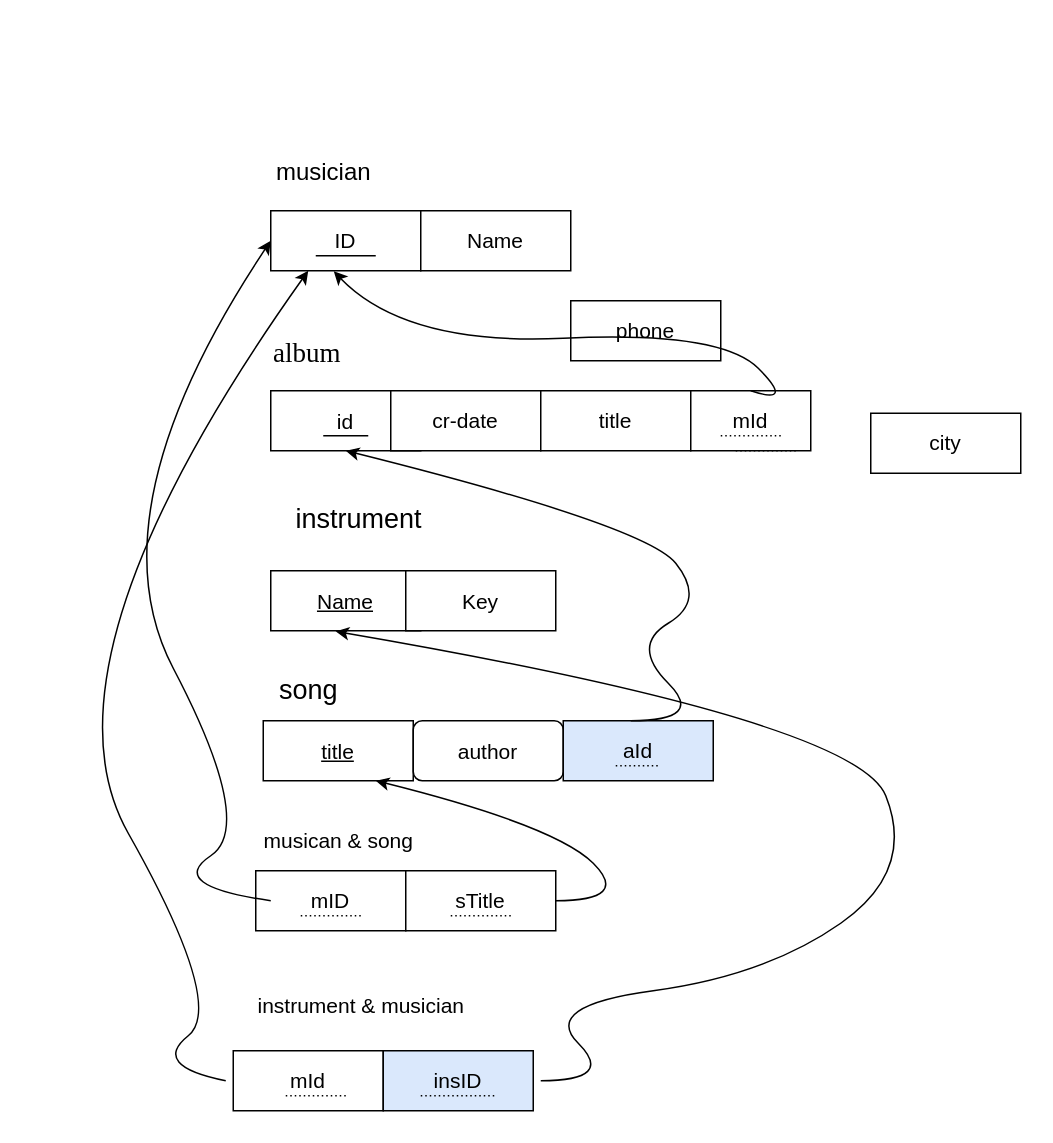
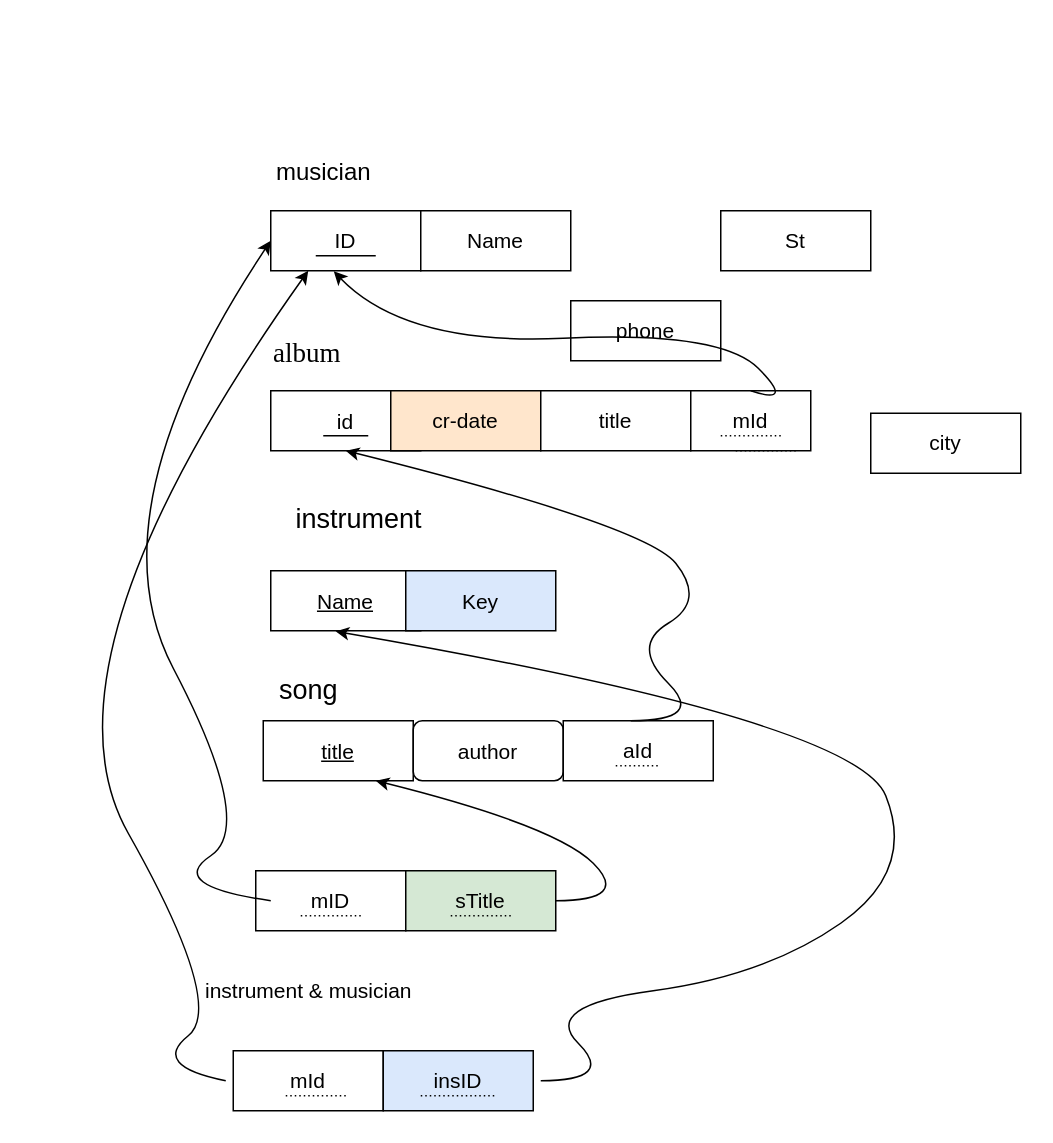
  <mxCell id="0" />
  <mxCell id="1" parent="0" />
  <mxCell id="2" value="&lt;font style=&quot;font-size: 14px;&quot;&gt;ID&lt;/font&gt;" style="whiteSpace=wrap;html=1;align=center;" vertex="1" parent="1"><mxGeometry x="180" y="140" width="100" height="40" as="geometry" /></mxCell>
  <mxCell id="3" value="" style="endArrow=none;html=1;rounded=0;fontSize=14;" edge="1" parent="1"><mxGeometry relative="1" as="geometry"><mxPoint x="210" y="170" as="sourcePoint" /><mxPoint x="250" y="170" as="targetPoint" /></mxGeometry></mxCell>
  <mxCell id="4" value="&lt;p style=&quot;direction: ltr; unicode-bidi: embed;&quot; align=&quot;center&quot; class=&quot;MsoNormal&quot;&gt;Name&lt;/p&gt;" style="whiteSpace=wrap;html=1;align=center;fontSize=14;" vertex="1" parent="1"><mxGeometry x="280" y="140" width="100" height="40" as="geometry" /></mxCell>
  <mxCell id="5" value="&lt;p style=&quot;direction: ltr; unicode-bidi: embed;&quot; align=&quot;center&quot; class=&quot;MsoNormal&quot;&gt;phone&lt;/p&gt;" style="whiteSpace=wrap;html=1;align=center;fontSize=14;" vertex="1" parent="1"><mxGeometry x="380" y="200" width="100" height="40" as="geometry" /></mxCell>
+ <mxCell id="6" value="&lt;p style=&quot;direction: ltr; unicode-bidi: embed;&quot; align=&quot;center&quot; class=&quot;MsoNormal&quot;&gt;St&lt;/p&gt;" style="whiteSpace=wrap;html=1;align=center;fontSize=14;" vertex="1" parent="1"><mxGeometry x="480" y="140" width="100" height="40" as="geometry" /></mxCell>
  <mxCell id="7" value="&lt;p style=&quot;direction: ltr; unicode-bidi: embed;&quot; align=&quot;center&quot; class=&quot;MsoNormal&quot;&gt;city&lt;/p&gt;" style="whiteSpace=wrap;html=1;align=center;fontSize=14;" vertex="1" parent="1"><mxGeometry x="580" y="275" width="100" height="40" as="geometry" /></mxCell>
  <mxCell id="8" value="&lt;font style=&quot;font-size: 18px;&quot;&gt;&lt;br&gt;&lt;br&gt;&lt;br&gt;&lt;/font&gt;&lt;p align=&quot;center&quot; class=&quot;MsoNormal&quot;&gt;&lt;span&gt;&lt;font size=&quot;3&quot;&gt;musician&lt;/font&gt;&lt;/span&gt;&lt;/p&gt;&lt;font size=&quot;3&quot;&gt;&lt;br&gt;&lt;br&gt;&lt;br&gt;&lt;br&gt;&lt;br&gt;&lt;/font&gt;" style="text;html=1;align=center;verticalAlign=middle;resizable=0;points=[];autosize=1;strokeColor=none;fillColor=none;fontSize=14;" vertex="1" parent="1"><mxGeometry x="170" y="20" width="90" height="220" as="geometry" /></mxCell>
  <mxCell id="9" value="&lt;p style=&quot;text-align:center;direction:ltr;&#10;unicode-bidi:embed&quot; align=&quot;center&quot; class=&quot;MsoNormal&quot;&gt;&lt;span style=&quot;font-family:&amp;quot;TimesNewRomanPSMT&amp;quot;,serif;&#10;mso-bidi-font-family:TimesNewRomanPSMT&quot;&gt;album&lt;/span&gt;&lt;/p&gt;" style="text;whiteSpace=wrap;html=1;fontSize=18;" vertex="1" parent="1"><mxGeometry x="180" y="200" width="80" height="50" as="geometry" /></mxCell>
  <mxCell id="10" value="&lt;font style=&quot;font-size: 14px;&quot;&gt;id&lt;/font&gt;" style="whiteSpace=wrap;html=1;align=center;fontSize=18;" vertex="1" parent="1"><mxGeometry x="180" y="260" width="100" height="40" as="geometry" /></mxCell>
  <mxCell id="11" value="" style="endArrow=none;html=1;rounded=0;fontSize=14;" edge="1" parent="1"><mxGeometry relative="1" as="geometry"><mxPoint x="215" y="290" as="sourcePoint" /><mxPoint x="245" y="290" as="targetPoint" /></mxGeometry></mxCell>
- <mxCell id="12" value="&lt;p style=&quot;direction: ltr; unicode-bidi: embed;&quot; align=&quot;center&quot; class=&quot;MsoNormal&quot;&gt;cr-date&lt;/p&gt;" style="whiteSpace=wrap;html=1;align=center;fontSize=14;" vertex="1" parent="1"><mxGeometry x="260" y="260" width="100" height="40" as="geometry" /></mxCell>
+ <mxCell id="12" value="&lt;p style=&quot;direction: ltr; unicode-bidi: embed;&quot; align=&quot;center&quot; class=&quot;MsoNormal&quot;&gt;cr-date&lt;/p&gt;" style="whiteSpace=wrap;html=1;align=center;fontSize=14;fillColor=#ffe6cc;" vertex="1" parent="1"><mxGeometry x="260" y="260" width="100" height="40" as="geometry" /></mxCell>
  <mxCell id="13" value="&lt;p style=&quot;direction: ltr; unicode-bidi: embed;&quot; align=&quot;center&quot; class=&quot;MsoNormal&quot;&gt;title&lt;/p&gt;" style="whiteSpace=wrap;html=1;align=center;fontSize=14;" vertex="1" parent="1"><mxGeometry x="360" y="260" width="100" height="40" as="geometry" /></mxCell>
  <mxCell id="14" value="&lt;p align=&quot;center&quot; class=&quot;MsoNormal&quot;&gt;&lt;span&gt;&lt;font style=&quot;font-size: 18px;&quot;&gt;instrument&lt;/font&gt;&lt;/span&gt;&lt;span dir=&quot;RTL&quot; lang=&quot;AR-EG&quot;&gt;&lt;/span&gt;&lt;/p&gt;" style="text;whiteSpace=wrap;html=1;fontSize=14;" vertex="1" parent="1"><mxGeometry x="195" y="315" width="90" height="50" as="geometry" /></mxCell>
  <mxCell id="15" value="&lt;p style=&quot;direction: ltr; unicode-bidi: embed;&quot; align=&quot;center&quot; class=&quot;MsoNormal&quot;&gt;&lt;u&gt;&lt;font style=&quot;font-size: 14px;&quot;&gt;Name&lt;/font&gt;&lt;/u&gt;&lt;/p&gt;" style="whiteSpace=wrap;html=1;align=center;fontSize=18;" vertex="1" parent="1"><mxGeometry x="180" y="380" width="100" height="40" as="geometry" /></mxCell>
- <mxCell id="16" value="&lt;p style=&quot;direction: ltr; unicode-bidi: embed;&quot; align=&quot;center&quot; class=&quot;MsoNormal&quot;&gt;&lt;font style=&quot;font-size: 14px;&quot;&gt;Key&lt;/font&gt;&lt;/p&gt;" style="whiteSpace=wrap;html=1;align=center;fontSize=18;" vertex="1" parent="1"><mxGeometry x="270" y="380" width="100" height="40" as="geometry" /></mxCell>
+ <mxCell id="16" value="&lt;p style=&quot;direction: ltr; unicode-bidi: embed;&quot; align=&quot;center&quot; class=&quot;MsoNormal&quot;&gt;&lt;font style=&quot;font-size: 14px;&quot;&gt;Key&lt;/font&gt;&lt;/p&gt;" style="whiteSpace=wrap;html=1;align=center;fontSize=18;fillColor=#dae8fc;" vertex="1" parent="1"><mxGeometry x="270" y="380" width="100" height="40" as="geometry" /></mxCell>
  <mxCell id="17" value="&lt;p style=&quot;direction: ltr; unicode-bidi: embed;&quot; align=&quot;center&quot; class=&quot;MsoNormal&quot;&gt;&lt;font style=&quot;font-size: 18px;&quot;&gt;song&lt;/font&gt;&lt;/p&gt;" style="text;html=1;align=center;verticalAlign=middle;resizable=0;points=[];autosize=1;strokeColor=none;fillColor=none;fontSize=14;" vertex="1" parent="1"><mxGeometry x="175" y="430" width="60" height="60" as="geometry" /></mxCell>
  <mxCell id="18" value="&lt;p style=&quot;direction: ltr; unicode-bidi: embed;&quot; align=&quot;center&quot; class=&quot;MsoNormal&quot;&gt;&lt;u&gt;&lt;font style=&quot;font-size: 14px;&quot;&gt;title&lt;/font&gt;&lt;/u&gt;&lt;/p&gt;" style="whiteSpace=wrap;html=1;align=center;fontSize=18;" vertex="1" parent="1"><mxGeometry x="175" y="480" width="100" height="40" as="geometry" /></mxCell>
  <mxCell id="19" value="&lt;p style=&quot;direction: ltr; unicode-bidi: embed;&quot; align=&quot;center&quot; class=&quot;MsoNormal&quot;&gt;&lt;font style=&quot;font-size: 14px;&quot;&gt;author&lt;/font&gt;&lt;/p&gt;" style="whiteSpace=wrap;html=1;align=center;fontSize=18;rounded=1;" vertex="1" parent="1"><mxGeometry x="275" y="480" width="100" height="40" as="geometry" /></mxCell>
  <mxCell id="20" value="mId" style="whiteSpace=wrap;html=1;align=center;fontSize=14;" vertex="1" parent="1"><mxGeometry x="460" y="260" width="80" height="40" as="geometry" /></mxCell>
  <mxCell id="21" value="" style="curved=1;endArrow=classic;html=1;rounded=0;fontSize=14;entryX=0.42;entryY=1.01;entryDx=0;entryDy=0;entryPerimeter=0;exitX=0.5;exitY=0;exitDx=0;exitDy=0;" edge="1" parent="1" source="20" target="2"><mxGeometry width="50" height="50" relative="1" as="geometry"><mxPoint x="530" y="280" as="sourcePoint" /><mxPoint y="180" as="targetPoint" x="110" /><Array as="points"><mxPoint x="530" y="270" /><mxPoint x="480" y="220" /><mxPoint x="270" y="230" /></Array></mxGeometry></mxCell>
- <mxCell id="22" value="aId" style="whiteSpace=wrap;html=1;align=center;fontSize=14;fillColor=#dae8fc;" vertex="1" parent="1"><mxGeometry x="375" y="480" width="100" height="40" as="geometry" /></mxCell>
+ <mxCell id="22" value="aId" style="whiteSpace=wrap;html=1;align=center;fontSize=14;" vertex="1" parent="1"><mxGeometry x="375" y="480" width="100" height="40" as="geometry" /></mxCell>
  <mxCell id="23" value="" style="curved=1;endArrow=classic;html=1;rounded=0;fontSize=14;entryX=0.5;entryY=1;entryDx=0;entryDy=0;" edge="1" parent="1" target="10"><mxGeometry width="50" height="50" relative="1" as="geometry"><mxPoint x="420" y="480" as="sourcePoint" /><mxPoint x="470" y="430" as="targetPoint" /><Array as="points"><mxPoint x="470" y="480" /><mxPoint x="420" y="430" /><mxPoint x="470" y="400" /><mxPoint x="430" y="350" /></Array></mxGeometry></mxCell>
  <mxCell id="24" value="mID" style="whiteSpace=wrap;html=1;align=center;fontSize=14;" vertex="1" parent="1"><mxGeometry x="170" y="580" width="100" height="40" as="geometry" /></mxCell>
- <mxCell id="25" value="sTitle" style="whiteSpace=wrap;html=1;align=center;fontSize=14;" vertex="1" parent="1"><mxGeometry x="270" y="580" width="100" height="40" as="geometry" /></mxCell>
+ <mxCell id="25" value="sTitle" style="whiteSpace=wrap;html=1;align=center;fontSize=14;fillColor=#d5e8d4;" vertex="1" parent="1"><mxGeometry x="270" y="580" width="100" height="40" as="geometry" /></mxCell>
  <mxCell id="26" value="" style="curved=1;endArrow=classic;html=1;rounded=0;fontSize=14;entryX=0;entryY=0.5;entryDx=0;entryDy=0;" edge="1" parent="1" target="2"><mxGeometry width="50" height="50" relative="1" as="geometry"><mxPoint x="180" y="600" as="sourcePoint" /><mxPoint x="220" y="550" as="targetPoint" /><Array as="points"><mxPoint y="590" x="110" /><mxPoint x="170" y="550" /><mxPoint x="60" y="340" /></Array></mxGeometry></mxCell>
- <mxCell id="27" value="musican &amp;amp; song" style="text;html=1;align=center;verticalAlign=middle;resizable=0;points=[];autosize=1;strokeColor=none;fillColor=none;fontSize=14;" vertex="1" parent="1"><mxGeometry x="165" y="545" width="120" height="30" as="geometry" /></mxCell>
  <mxCell id="28" value="" style="curved=1;endArrow=classic;html=1;rounded=0;fontSize=14;entryX=0.75;entryY=1;entryDx=0;entryDy=0;" edge="1" parent="1" target="18"><mxGeometry width="50" height="50" relative="1" as="geometry"><mxPoint x="370" y="600" as="sourcePoint" /><mxPoint x="420" y="550" as="targetPoint" /><Array as="points"><mxPoint x="420" y="600" /><mxPoint x="370" y="550" /></Array></mxGeometry></mxCell>
- <mxCell id="29" value="&lt;p style=&quot;direction: ltr; unicode-bidi: embed;&quot; align=&quot;center&quot; class=&quot;MsoNormal&quot;&gt;instrument &amp;amp;&amp;nbsp;&lt;span dir=&quot;RTL&quot; lang=&quot;AR-EG&quot;&gt;&lt;/span&gt;musician&lt;/p&gt;&lt;p style=&quot;direction: ltr; unicode-bidi: embed;&quot; align=&quot;center&quot; class=&quot;MsoNormal&quot;&gt;&lt;/p&gt;" style="text;html=1;align=center;verticalAlign=middle;resizable=0;points=[];autosize=1;strokeColor=none;fillColor=none;fontSize=14;" vertex="1" parent="1"><mxGeometry x="160" y="640" width="160" height="60" as="geometry" /></mxCell>
+ <mxCell id="29" value="&lt;p style=&quot;direction: ltr; unicode-bidi: embed;&quot; align=&quot;center&quot; class=&quot;MsoNormal&quot;&gt;instrument &amp;amp;&amp;nbsp;&lt;span dir=&quot;RTL&quot; lang=&quot;AR-EG&quot;&gt;&lt;/span&gt;musician&lt;/p&gt;&lt;p style=&quot;direction: ltr; unicode-bidi: embed;&quot; align=&quot;center&quot; class=&quot;MsoNormal&quot;&gt;&lt;/p&gt;" style="text;html=1;align=center;verticalAlign=middle;resizable=0;points=[];autosize=1;strokeColor=none;fillColor=none;fontSize=14;" vertex="1" parent="1"><mxGeometry x="125" y="630" width="160" height="60" as="geometry" /></mxCell>
  <mxCell id="30" value="mId" style="whiteSpace=wrap;html=1;align=center;fontSize=14;" vertex="1" parent="1"><mxGeometry x="155" y="700" width="100" height="40" as="geometry" /></mxCell>
  <mxCell id="31" value="insID" style="whiteSpace=wrap;html=1;align=center;fontSize=14;fillColor=#dae8fc;" vertex="1" parent="1"><mxGeometry x="255" y="700" width="100" height="40" as="geometry" /></mxCell>
  <mxCell id="32" value="" style="curved=1;endArrow=classic;html=1;rounded=0;fontSize=14;entryX=0.25;entryY=1;entryDx=0;entryDy=0;" edge="1" parent="1" target="2"><mxGeometry width="50" height="50" relative="1" as="geometry"><mxPoint x="150" y="720" as="sourcePoint" /><mxPoint x="670" y="309" as="targetPoint" /><Array as="points"><mxPoint x="100" y="710" /><mxPoint x="150" y="670" /><mxPoint x="20" y="440" /></Array></mxGeometry></mxCell>
  <mxCell id="33" value="" style="curved=1;endArrow=classic;html=1;rounded=0;fontSize=14;entryX=0.432;entryY=1.01;entryDx=0;entryDy=0;entryPerimeter=0;" edge="1" parent="1" target="15"><mxGeometry width="50" height="50" relative="1" as="geometry"><mxPoint x="360" y="720" as="sourcePoint" /><mxPoint x="410" y="670" as="targetPoint" /><Array as="points"><mxPoint x="410" y="720" /><mxPoint x="360" y="670" /><mxPoint x="510" y="650" /><mxPoint x="610" y="580" /><mxPoint x="570" y="480" /></Array></mxGeometry></mxCell>
  <mxCell id="34" value="" style="endArrow=none;html=1;rounded=0;dashed=1;dashPattern=1 2;fontSize=14;" edge="1" parent="1"><mxGeometry relative="1" as="geometry"><mxPoint x="480" y="290" as="sourcePoint" /><mxPoint x="520" y="290" as="targetPoint" /></mxGeometry></mxCell>
  <mxCell id="35" value="" style="resizable=0;html=1;align=right;verticalAlign=bottom;fontSize=14;" connectable="0" vertex="1" parent="34"><mxGeometry x="1" relative="1" as="geometry" /></mxCell>
  <mxCell id="36" value="" style="endArrow=none;html=1;rounded=0;dashed=1;dashPattern=1 2;fontSize=14;" edge="1" parent="1"><mxGeometry relative="1" as="geometry"><mxPoint x="490" y="300" as="sourcePoint" /><mxPoint x="530" y="300" as="targetPoint" /></mxGeometry></mxCell>
  <mxCell id="37" value="" style="resizable=0;html=1;align=right;verticalAlign=bottom;fontSize=14;" connectable="0" vertex="1" parent="36"><mxGeometry x="1" relative="1" as="geometry" /></mxCell>
  <mxCell id="38" value="" style="endArrow=none;html=1;rounded=0;dashed=1;dashPattern=1 2;fontSize=14;" edge="1" parent="1"><mxGeometry relative="1" as="geometry"><mxPoint x="410" y="510" as="sourcePoint" /><mxPoint x="440" y="510" as="targetPoint" /></mxGeometry></mxCell>
  <mxCell id="39" value="" style="resizable=0;html=1;align=right;verticalAlign=bottom;fontSize=14;" connectable="0" vertex="1" parent="38"><mxGeometry x="1" relative="1" as="geometry" /></mxCell>
  <mxCell id="40" value="" style="endArrow=none;html=1;rounded=0;dashed=1;dashPattern=1 2;fontSize=14;" edge="1" parent="1"><mxGeometry relative="1" as="geometry"><mxPoint x="200" y="610" as="sourcePoint" /><mxPoint x="240" y="610" as="targetPoint" /></mxGeometry></mxCell>
  <mxCell id="41" value="" style="endArrow=none;html=1;rounded=0;dashed=1;dashPattern=1 2;fontSize=14;" edge="1" parent="1"><mxGeometry relative="1" as="geometry"><mxPoint x="300" y="610" as="sourcePoint" /><mxPoint x="340" y="610" as="targetPoint" /></mxGeometry></mxCell>
  <mxCell id="42" value="" style="endArrow=none;html=1;rounded=0;dashed=1;dashPattern=1 2;fontSize=14;" edge="1" parent="1"><mxGeometry relative="1" as="geometry"><mxPoint x="190" y="730" as="sourcePoint" /><mxPoint x="230" y="730" as="targetPoint" /></mxGeometry></mxCell>
  <mxCell id="43" value="" style="endArrow=none;html=1;rounded=0;dashed=1;dashPattern=1 2;fontSize=14;" edge="1" parent="1"><mxGeometry relative="1" as="geometry"><mxPoint x="280" y="730" as="sourcePoint" /><mxPoint x="330" y="730" as="targetPoint" /></mxGeometry></mxCell>
